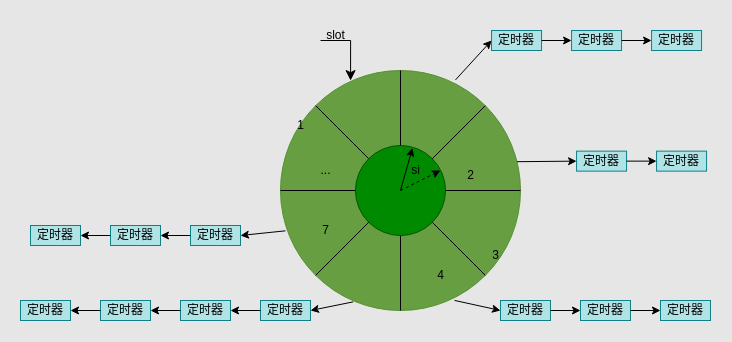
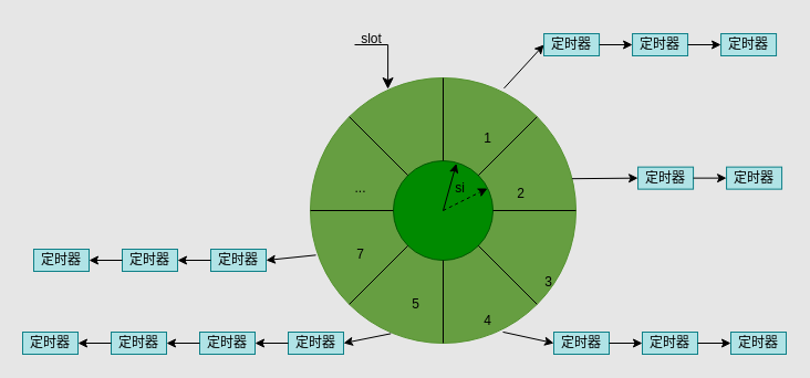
  <mxCell id="0" />
  <mxCell id="1" parent="0" />
  <mxCell id="2" value="" style="ellipse;whiteSpace=wrap;html=1;aspect=fixed;fillColor=#669E41;fontColor=#ffffff;strokeColor=#55932f;" vertex="1" parent="1"><mxGeometry x="280" y="70" width="240" height="240" as="geometry" /></mxCell>
  <mxCell id="3" value="" style="ellipse;whiteSpace=wrap;html=1;aspect=fixed;strokeColor=#005700;fillColor=#008a00;fontColor=#ffffff;" vertex="1" parent="1"><mxGeometry x="355" y="145" width="90" height="90" as="geometry" /></mxCell>
  <mxCell id="4" value="" style="endArrow=none;html=1;entryX=0.5;entryY=0;entryDx=0;entryDy=0;exitX=0.5;exitY=0;exitDx=0;exitDy=0;" edge="1" parent="1" source="3" target="2"><mxGeometry width="50" height="50" relative="1" as="geometry"><mxPoint x="405" y="155" as="sourcePoint" /><mxPoint x="455" y="105" as="targetPoint" /><Array as="points" /></mxGeometry></mxCell>
  <mxCell id="5" value="" style="endArrow=none;html=1;entryX=0.5;entryY=1;entryDx=0;entryDy=0;exitX=0.5;exitY=1;exitDx=0;exitDy=0;" edge="1" parent="1" source="2" target="3"><mxGeometry width="50" height="50" relative="1" as="geometry"><mxPoint x="409.58" y="300" as="sourcePoint" /><mxPoint x="409.58" y="245" as="targetPoint" /></mxGeometry></mxCell>
  <mxCell id="6" value="" style="endArrow=none;html=1;entryX=1;entryY=0.5;entryDx=0;entryDy=0;exitX=1;exitY=0.5;exitDx=0;exitDy=0;" edge="1" parent="1" source="3" target="2"><mxGeometry width="50" height="50" relative="1" as="geometry"><mxPoint x="420" y="165" as="sourcePoint" /><mxPoint x="420" y="110" as="targetPoint" /></mxGeometry></mxCell>
  <mxCell id="7" value="" style="endArrow=none;html=1;entryX=0;entryY=0.5;entryDx=0;entryDy=0;exitX=0;exitY=0.5;exitDx=0;exitDy=0;" edge="1" parent="1" source="2" target="3"><mxGeometry width="50" height="50" relative="1" as="geometry"><mxPoint x="310" y="199.58" as="sourcePoint" /><mxPoint x="365" y="199.58" as="targetPoint" /></mxGeometry></mxCell>
  <mxCell id="8" value="" style="endArrow=none;html=1;entryX=0;entryY=1;entryDx=0;entryDy=0;exitX=0;exitY=1;exitDx=0;exitDy=0;" edge="1" parent="1" source="2" target="3"><mxGeometry width="50" height="50" relative="1" as="geometry"><mxPoint x="340" y="270" as="sourcePoint" /><mxPoint x="375" y="209.58" as="targetPoint" /></mxGeometry></mxCell>
  <mxCell id="9" value="" style="endArrow=none;html=1;entryX=1;entryY=0;entryDx=0;entryDy=0;exitX=1;exitY=0;exitDx=0;exitDy=0;" edge="1" parent="1" source="3" target="2"><mxGeometry width="50" height="50" relative="1" as="geometry"><mxPoint x="440" y="169" as="sourcePoint" /><mxPoint x="478.89" y="130" as="targetPoint" /></mxGeometry></mxCell>
  <mxCell id="10" value="" style="endArrow=none;html=1;entryX=1;entryY=1;entryDx=0;entryDy=0;exitX=1;exitY=1;exitDx=0;exitDy=0;" edge="1" parent="1" source="3" target="2"><mxGeometry width="50" height="50" relative="1" as="geometry"><mxPoint x="449.999" y="178.891" as="sourcePoint" /><mxPoint x="488.89" y="140" as="targetPoint" /></mxGeometry></mxCell>
  <mxCell id="11" value="" style="endArrow=none;html=1;entryX=0;entryY=0;entryDx=0;entryDy=0;exitX=0;exitY=0;exitDx=0;exitDy=0;" edge="1" parent="1" source="2" target="3"><mxGeometry width="50" height="50" relative="1" as="geometry"><mxPoint x="345" y="130" as="sourcePoint" /><mxPoint x="383.891" y="168.891" as="targetPoint" /></mxGeometry></mxCell>
  <mxCell id="12" value="" style="endArrow=classic;html=1;exitX=0.5;exitY=0.5;exitDx=0;exitDy=0;exitPerimeter=0;entryX=0.633;entryY=0.028;entryDx=0;entryDy=0;entryPerimeter=0;" edge="1" parent="1" source="3" target="3"><mxGeometry width="50" height="50" relative="1" as="geometry"><mxPoint x="410" y="200" as="sourcePoint" /><mxPoint x="420" y="150" as="targetPoint" /></mxGeometry></mxCell>
- <mxCell id="13" value="1" style="text;html=1;align=center;verticalAlign=middle;resizable=0;points=[];autosize=1;strokeColor=none;fillColor=none;" vertex="1" parent="1"><mxGeometry x="285" y="110" width="30" height="30" as="geometry" /></mxCell>
+ <mxCell id="13" value="1" style="text;html=1;align=center;verticalAlign=middle;resizable=0;points=[];autosize=1;strokeColor=none;fillColor=none;" vertex="1" parent="1"><mxGeometry x="425" y="110" width="30" height="30" as="geometry" /></mxCell>
  <mxCell id="14" value="2" style="text;html=1;align=center;verticalAlign=middle;resizable=0;points=[];autosize=1;strokeColor=none;fillColor=none;" vertex="1" parent="1"><mxGeometry x="455" y="160" width="30" height="30" as="geometry" /></mxCell>
  <mxCell id="15" value="3" style="text;html=1;align=center;verticalAlign=middle;resizable=0;points=[];autosize=1;strokeColor=none;fillColor=none;" vertex="1" parent="1"><mxGeometry x="480" y="240" width="30" height="30" as="geometry" /></mxCell>
- <mxCell id="16" value="4" style="text;html=1;align=center;verticalAlign=middle;resizable=0;points=[];autosize=1;strokeColor=none;fillColor=none;" vertex="1" parent="1"><mxGeometry x="425" y="260" width="30" height="30" as="geometry" /></mxCell>
+ <mxCell id="16" value="4" style="text;html=1;align=center;verticalAlign=middle;resizable=0;points=[];autosize=1;strokeColor=none;fillColor=none;" vertex="1" parent="1"><mxGeometry x="425" y="275" width="30" height="30" as="geometry" /></mxCell>
+ <mxCell id="17" value="5" style="text;html=1;align=center;verticalAlign=middle;resizable=0;points=[];autosize=1;strokeColor=none;fillColor=none;" vertex="1" parent="1"><mxGeometry x="360" y="260" width="30" height="30" as="geometry" /></mxCell>
  <mxCell id="18" value="7" style="text;html=1;align=center;verticalAlign=middle;resizable=0;points=[];autosize=1;strokeColor=none;fillColor=none;" vertex="1" parent="1"><mxGeometry x="310" y="215" width="30" height="30" as="geometry" /></mxCell>
  <mxCell id="19" value="..." style="text;html=1;align=center;verticalAlign=middle;resizable=0;points=[];autosize=1;strokeColor=none;fillColor=none;" vertex="1" parent="1"><mxGeometry x="310" y="155" width="30" height="30" as="geometry" /></mxCell>
  <mxCell id="20" value="" style="endArrow=classic;html=1;exitX=0.669;exitY=0.036;exitDx=0;exitDy=0;exitPerimeter=0;" edge="1" parent="1"><mxGeometry width="50" height="50" relative="1" as="geometry"><mxPoint x="455" y="79.36" as="sourcePoint" /><mxPoint x="491.06" y="40" as="targetPoint" /></mxGeometry></mxCell>
  <mxCell id="21" value="定时器" style="rounded=0;whiteSpace=wrap;html=1;strokeColor=#0e8088;fillColor=#b0e3e6;" vertex="1" parent="1"><mxGeometry x="491.06" y="30" width="50" height="20" as="geometry" /></mxCell>
  <mxCell id="22" value="定时器" style="rounded=0;whiteSpace=wrap;html=1;strokeColor=#0e8088;fillColor=#b0e3e6;" vertex="1" parent="1"><mxGeometry x="651.06" y="30" width="50" height="20" as="geometry" /></mxCell>
  <mxCell id="23" value="定时器" style="rounded=0;whiteSpace=wrap;html=1;strokeColor=#0e8088;fillColor=#b0e3e6;" vertex="1" parent="1"><mxGeometry x="571.06" y="30" width="50" height="20" as="geometry" /></mxCell>
  <mxCell id="24" value="" style="endArrow=classic;html=1;exitX=1;exitY=0.5;exitDx=0;exitDy=0;entryX=0;entryY=0.5;entryDx=0;entryDy=0;" edge="1" parent="1" source="21" target="23"><mxGeometry width="50" height="50" relative="1" as="geometry"><mxPoint x="541.06" y="20" as="sourcePoint" /><mxPoint x="591.06" y="-30" as="targetPoint" /></mxGeometry></mxCell>
  <mxCell id="25" value="" style="endArrow=classic;html=1;exitX=1;exitY=0.5;exitDx=0;exitDy=0;entryX=0;entryY=0.5;entryDx=0;entryDy=0;" edge="1" parent="1" source="23" target="22"><mxGeometry width="50" height="50" relative="1" as="geometry"><mxPoint x="551.06" y="50" as="sourcePoint" /><mxPoint x="581.06" y="50" as="targetPoint" /></mxGeometry></mxCell>
  <mxCell id="26" value="" style="endArrow=classic;html=1;entryX=0;entryY=0.5;entryDx=0;entryDy=0;exitX=0.725;exitY=0.958;exitDx=0;exitDy=0;exitPerimeter=0;" edge="1" parent="1" source="2" target="27"><mxGeometry width="50" height="50" relative="1" as="geometry"><mxPoint x="440" y="300" as="sourcePoint" /><mxPoint x="491.06" y="340" as="targetPoint" /></mxGeometry></mxCell>
  <mxCell id="27" value="定时器" style="rounded=0;whiteSpace=wrap;html=1;strokeColor=#0e8088;fillColor=#b0e3e6;" vertex="1" parent="1"><mxGeometry x="500" y="300" width="50" height="20" as="geometry" /></mxCell>
  <mxCell id="28" value="定时器" style="rounded=0;whiteSpace=wrap;html=1;strokeColor=#0e8088;fillColor=#b0e3e6;" vertex="1" parent="1"><mxGeometry x="660" y="300" width="50" height="20" as="geometry" /></mxCell>
  <mxCell id="29" value="定时器" style="rounded=0;whiteSpace=wrap;html=1;strokeColor=#0e8088;fillColor=#b0e3e6;" vertex="1" parent="1"><mxGeometry x="580" y="300" width="50" height="20" as="geometry" /></mxCell>
  <mxCell id="30" value="" style="endArrow=classic;html=1;exitX=1;exitY=0.5;exitDx=0;exitDy=0;entryX=0;entryY=0.5;entryDx=0;entryDy=0;" edge="1" parent="1" source="27" target="29"><mxGeometry width="50" height="50" relative="1" as="geometry"><mxPoint x="550" y="290" as="sourcePoint" /><mxPoint x="600" y="240" as="targetPoint" /></mxGeometry></mxCell>
  <mxCell id="31" value="" style="endArrow=classic;html=1;exitX=1;exitY=0.5;exitDx=0;exitDy=0;entryX=0;entryY=0.5;entryDx=0;entryDy=0;" edge="1" parent="1" source="29" target="28"><mxGeometry width="50" height="50" relative="1" as="geometry"><mxPoint x="560" y="320" as="sourcePoint" /><mxPoint x="590" y="320" as="targetPoint" /></mxGeometry></mxCell>
  <mxCell id="32" value="" style="endArrow=classic;html=1;exitX=0.985;exitY=0.38;exitDx=0;exitDy=0;exitPerimeter=0;" edge="1" parent="1" source="2"><mxGeometry width="50" height="50" relative="1" as="geometry"><mxPoint x="540" y="200" as="sourcePoint" /><mxPoint x="576.06" y="160.64" as="targetPoint" /></mxGeometry></mxCell>
  <mxCell id="33" value="定时器" style="rounded=0;whiteSpace=wrap;html=1;strokeColor=#0e8088;fillColor=#b0e3e6;" vertex="1" parent="1"><mxGeometry x="576.06" y="150.64" width="50" height="20" as="geometry" /></mxCell>
  <mxCell id="34" value="定时器" style="rounded=0;whiteSpace=wrap;html=1;strokeColor=#0e8088;fillColor=#b0e3e6;" vertex="1" parent="1"><mxGeometry x="656.06" y="150.64" width="50" height="20" as="geometry" /></mxCell>
  <mxCell id="35" value="" style="endArrow=classic;html=1;exitX=1;exitY=0.5;exitDx=0;exitDy=0;entryX=0;entryY=0.5;entryDx=0;entryDy=0;" edge="1" parent="1" source="33" target="34"><mxGeometry width="50" height="50" relative="1" as="geometry"><mxPoint x="626.06" y="140.64" as="sourcePoint" /><mxPoint x="676.06" y="90.64" as="targetPoint" /></mxGeometry></mxCell>
  <mxCell id="36" value="si" style="text;html=1;align=center;verticalAlign=middle;resizable=0;points=[];autosize=1;strokeColor=none;fillColor=none;" vertex="1" parent="1"><mxGeometry x="400" y="155" width="30" height="30" as="geometry" /></mxCell>
  <mxCell id="37" value="" style="endArrow=classic;html=1;dashed=1;" edge="1" parent="1"><mxGeometry width="50" height="50" relative="1" as="geometry"><mxPoint x="400" y="190" as="sourcePoint" /><mxPoint x="440" y="170" as="targetPoint" /></mxGeometry></mxCell>
  <mxCell id="38" value="定时器" style="rounded=0;whiteSpace=wrap;html=1;strokeColor=#0e8088;fillColor=#b0e3e6;" vertex="1" parent="1"><mxGeometry x="100" y="300" width="50" height="20" as="geometry" /></mxCell>
  <mxCell id="39" value="定时器" style="rounded=0;whiteSpace=wrap;html=1;strokeColor=#0e8088;fillColor=#b0e3e6;" vertex="1" parent="1"><mxGeometry x="260" y="300" width="50" height="20" as="geometry" /></mxCell>
  <mxCell id="40" value="定时器" style="rounded=0;whiteSpace=wrap;html=1;strokeColor=#0e8088;fillColor=#b0e3e6;" vertex="1" parent="1"><mxGeometry x="180" y="300" width="50" height="20" as="geometry" /></mxCell>
  <mxCell id="41" value="定时器" style="rounded=0;whiteSpace=wrap;html=1;strokeColor=#0e8088;fillColor=#b0e3e6;" vertex="1" parent="1"><mxGeometry x="20" y="300" width="50" height="20" as="geometry" /></mxCell>
  <mxCell id="42" value="" style="endArrow=classic;html=1;entryX=1;entryY=0.5;entryDx=0;entryDy=0;exitX=0;exitY=0.5;exitDx=0;exitDy=0;" edge="1" parent="1" source="39" target="40"><mxGeometry width="50" height="50" relative="1" as="geometry"><mxPoint x="210" y="420" as="sourcePoint" /><mxPoint x="260" y="370" as="targetPoint" /></mxGeometry></mxCell>
  <mxCell id="43" value="" style="endArrow=classic;html=1;entryX=1;entryY=0.5;entryDx=0;entryDy=0;exitX=0;exitY=0.5;exitDx=0;exitDy=0;" edge="1" parent="1" source="40" target="38"><mxGeometry width="50" height="50" relative="1" as="geometry"><mxPoint x="270" y="320" as="sourcePoint" /><mxPoint x="240" y="320" as="targetPoint" /></mxGeometry></mxCell>
  <mxCell id="44" value="" style="endArrow=classic;html=1;entryX=1;entryY=0.5;entryDx=0;entryDy=0;exitX=0;exitY=0.5;exitDx=0;exitDy=0;" edge="1" parent="1" source="38" target="41"><mxGeometry width="50" height="50" relative="1" as="geometry"><mxPoint x="190" y="320" as="sourcePoint" /><mxPoint x="160" y="320" as="targetPoint" /></mxGeometry></mxCell>
  <mxCell id="45" value="" style="endArrow=classic;html=1;exitX=0.303;exitY=0.964;exitDx=0;exitDy=0;exitPerimeter=0;" edge="1" parent="1" source="2"><mxGeometry width="50" height="50" relative="1" as="geometry"><mxPoint x="200" y="330" as="sourcePoint" /><mxPoint x="310" y="310" as="targetPoint" /></mxGeometry></mxCell>
  <mxCell id="46" value="定时器" style="rounded=0;whiteSpace=wrap;html=1;strokeColor=#0e8088;fillColor=#b0e3e6;" vertex="1" parent="1"><mxGeometry x="30" y="225" width="50" height="20" as="geometry" /></mxCell>
  <mxCell id="47" value="定时器" style="rounded=0;whiteSpace=wrap;html=1;strokeColor=#0e8088;fillColor=#b0e3e6;" vertex="1" parent="1"><mxGeometry x="190" y="225" width="50" height="20" as="geometry" /></mxCell>
  <mxCell id="48" value="定时器" style="rounded=0;whiteSpace=wrap;html=1;strokeColor=#0e8088;fillColor=#b0e3e6;" vertex="1" parent="1"><mxGeometry x="110" y="225" width="50" height="20" as="geometry" /></mxCell>
  <mxCell id="49" value="" style="endArrow=classic;html=1;entryX=1;entryY=0.5;entryDx=0;entryDy=0;exitX=0;exitY=0.5;exitDx=0;exitDy=0;" edge="1" parent="1" source="47" target="48"><mxGeometry width="50" height="50" relative="1" as="geometry"><mxPoint x="140" y="345" as="sourcePoint" /><mxPoint x="190" y="295" as="targetPoint" /></mxGeometry></mxCell>
  <mxCell id="50" value="" style="endArrow=classic;html=1;entryX=1;entryY=0.5;entryDx=0;entryDy=0;exitX=0;exitY=0.5;exitDx=0;exitDy=0;" edge="1" parent="1" source="48" target="46"><mxGeometry width="50" height="50" relative="1" as="geometry"><mxPoint x="200" y="245" as="sourcePoint" /><mxPoint x="170" y="245" as="targetPoint" /></mxGeometry></mxCell>
  <mxCell id="51" value="" style="endArrow=classic;html=1;exitX=0.021;exitY=0.668;exitDx=0;exitDy=0;exitPerimeter=0;" edge="1" parent="1" source="2"><mxGeometry width="50" height="50" relative="1" as="geometry"><mxPoint x="282.72" y="226.36" as="sourcePoint" /><mxPoint x="240" y="235" as="targetPoint" /></mxGeometry></mxCell>
  <mxCell id="52" value="" style="edgeStyle=segmentEdgeStyle;endArrow=classic;html=1;curved=0;rounded=0;endSize=8;startSize=8;entryX=0.292;entryY=0.042;entryDx=0;entryDy=0;entryPerimeter=0;" edge="1" parent="1" target="2"><mxGeometry width="50" height="50" relative="1" as="geometry"><mxPoint x="320" y="40" as="sourcePoint" /><mxPoint x="300" y="-10" as="targetPoint" /><Array as="points"><mxPoint x="350" y="40" /></Array></mxGeometry></mxCell>
  <mxCell id="53" value="slot" style="text;html=1;align=center;verticalAlign=middle;resizable=0;points=[];autosize=1;strokeColor=none;fillColor=none;" vertex="1" parent="1"><mxGeometry x="315" y="20" width="40" height="30" as="geometry" /></mxCell>
